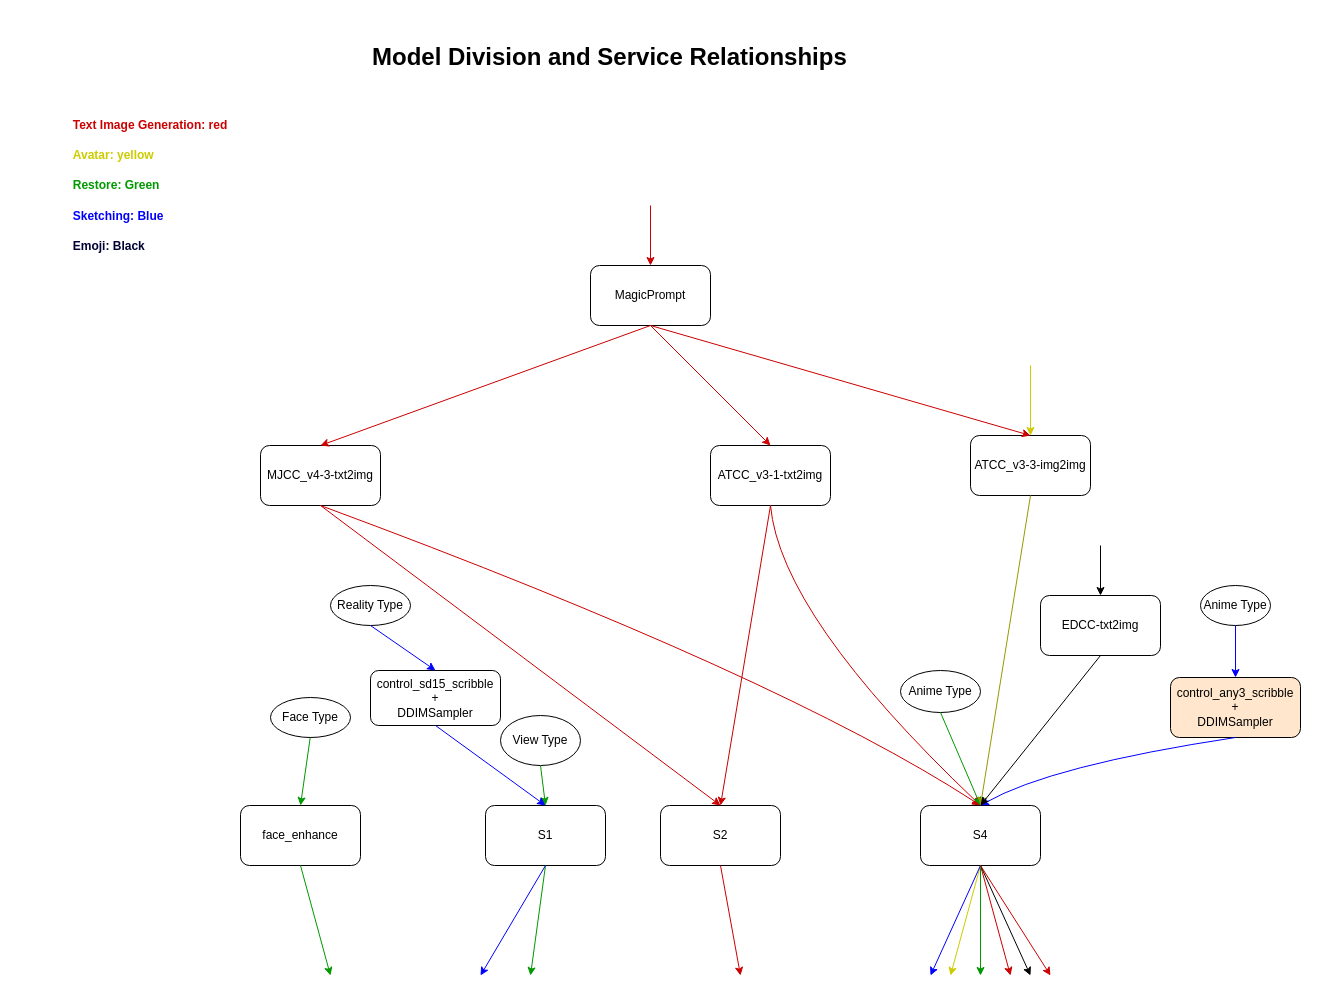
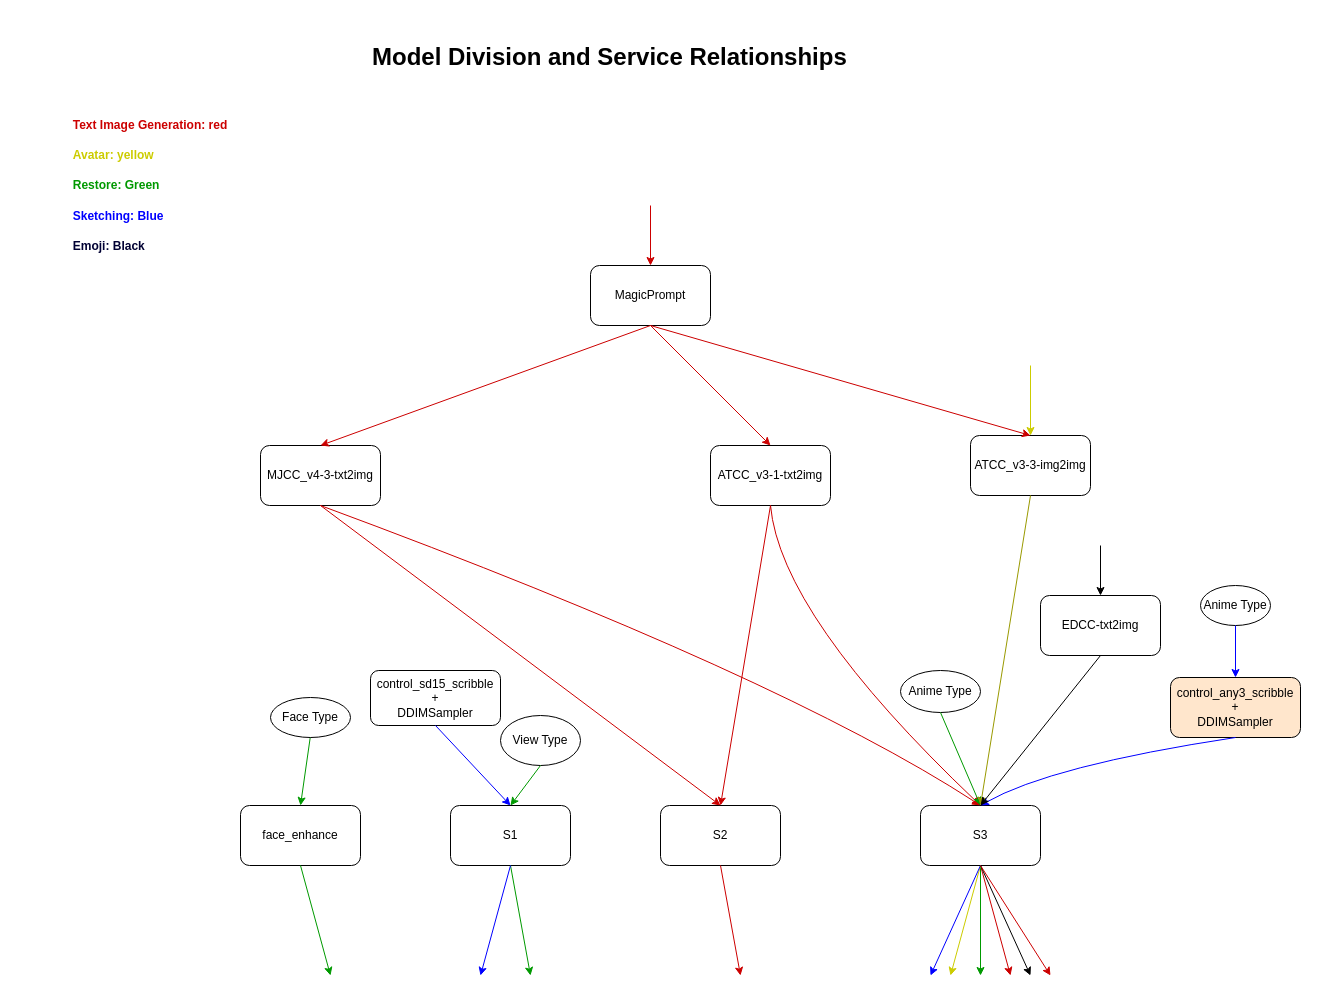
  <mxCell id="0" />
  <mxCell id="1" parent="0" />
  <mxCell id="2" value="MagicPrompt" style="rounded=1;whiteSpace=wrap;html=1;" vertex="1" parent="1"><mxGeometry x="590" y="265" width="120" height="60" as="geometry" /></mxCell>
  <mxCell id="3" value="MJCC_v4-3-txt2img" style="rounded=1;whiteSpace=wrap;html=1;" vertex="1" parent="1"><mxGeometry x="260" y="445" width="120" height="60" as="geometry" /></mxCell>
  <mxCell id="4" value="ATCC_v3-1-txt2img" style="rounded=1;whiteSpace=wrap;html=1;" vertex="1" parent="1"><mxGeometry x="710" y="445" width="120" height="60" as="geometry" /></mxCell>
  <mxCell id="5" value="ATCC_v3-3-img2img" style="rounded=1;whiteSpace=wrap;html=1;" vertex="1" parent="1"><mxGeometry x="970" y="435" width="120" height="60" as="geometry" /></mxCell>
  <mxCell id="6" value="face_enhance" style="rounded=1;whiteSpace=wrap;html=1;" vertex="1" parent="1"><mxGeometry x="240" y="805" width="120" height="60" as="geometry" /></mxCell>
- <mxCell id="7" value="S1" style="rounded=1;whiteSpace=wrap;html=1;" vertex="1" parent="1"><mxGeometry x="485" y="805" width="120" height="60" as="geometry" /></mxCell>
+ <mxCell id="7" value="S1" style="rounded=1;whiteSpace=wrap;html=1;" vertex="1" parent="1"><mxGeometry x="450" y="805" width="120" height="60" as="geometry" /></mxCell>
  <mxCell id="8" value="S2" style="rounded=1;whiteSpace=wrap;html=1;" vertex="1" parent="1"><mxGeometry x="660" y="805" width="120" height="60" as="geometry" /></mxCell>
- <mxCell id="9" value="S4" style="rounded=1;whiteSpace=wrap;html=1;" vertex="1" parent="1"><mxGeometry x="920" y="805" width="120" height="60" as="geometry" /></mxCell>
+ <mxCell id="9" value="S3" style="rounded=1;whiteSpace=wrap;html=1;" vertex="1" parent="1"><mxGeometry x="920" y="805" width="120" height="60" as="geometry" /></mxCell>
  <mxCell id="10" value="&lt;div&gt;control_sd15_scribble&lt;/div&gt;&lt;div&gt;+&lt;/div&gt;&lt;div&gt;DDIMSampler&lt;br&gt;&lt;/div&gt;" style="rounded=1;whiteSpace=wrap;html=1;" vertex="1" parent="1"><mxGeometry x="370" y="670" width="130" height="55" as="geometry" /></mxCell>
  <mxCell id="11" value="EDCC-txt2img" style="rounded=1;whiteSpace=wrap;html=1;" vertex="1" parent="1"><mxGeometry x="1040" y="595" width="120" height="60" as="geometry" /></mxCell>
  <mxCell id="12" value="&lt;div&gt;control_any3_scribble&lt;/div&gt;&lt;div&gt;+&lt;/div&gt;&lt;div&gt;DDIMSampler&lt;br&gt;&lt;/div&gt;" style="rounded=1;whiteSpace=wrap;html=1;fillColor=#ffe6cc;" vertex="1" parent="1"><mxGeometry x="1170" y="677" width="130" height="60" as="geometry" /></mxCell>
  <mxCell id="13" value="" style="endArrow=classic;html=1;rounded=0;entryX=0.5;entryY=0;entryDx=0;entryDy=0;fillColor=#CC0000;strokeColor=#CC0000;" edge="1" parent="1" target="2"><mxGeometry width="50" height="50" relative="1" as="geometry"><mxPoint x="650" y="205" as="sourcePoint" /><mxPoint x="580" y="215" as="targetPoint" /><Array as="points" /></mxGeometry></mxCell>
  <mxCell id="14" value="" style="endArrow=classic;html=1;rounded=0;exitX=0.5;exitY=1;exitDx=0;exitDy=0;entryX=0.5;entryY=0;entryDx=0;entryDy=0;strokeColor=#CC0000;" edge="1" parent="1" source="2" target="3"><mxGeometry width="50" height="50" relative="1" as="geometry"><mxPoint x="650" y="365" as="sourcePoint" /><mxPoint x="690" y="505" as="targetPoint" /></mxGeometry></mxCell>
  <mxCell id="15" value="" style="endArrow=classic;html=1;rounded=0;entryX=0.5;entryY=0;entryDx=0;entryDy=0;strokeColor=#CC0000;" edge="1" parent="1" target="4"><mxGeometry width="50" height="50" relative="1" as="geometry"><mxPoint x="650" y="325" as="sourcePoint" /><mxPoint x="690" y="475" as="targetPoint" /></mxGeometry></mxCell>
  <mxCell id="16" value="" style="endArrow=classic;html=1;rounded=0;exitX=0.5;exitY=1;exitDx=0;exitDy=0;entryX=0.5;entryY=0;entryDx=0;entryDy=0;strokeColor=#CC0000;" edge="1" parent="1" source="2" target="5"><mxGeometry width="50" height="50" relative="1" as="geometry"><mxPoint x="640" y="525" as="sourcePoint" /><mxPoint x="690" y="475" as="targetPoint" /></mxGeometry></mxCell>
  <mxCell id="17" value="" style="endArrow=classic;html=1;rounded=0;exitX=0.5;exitY=1;exitDx=0;exitDy=0;entryX=0.5;entryY=0;entryDx=0;entryDy=0;strokeColor=#CC0000;" edge="1" parent="1" source="4" target="8"><mxGeometry width="50" height="50" relative="1" as="geometry"><mxPoint x="650" y="685" as="sourcePoint" /><mxPoint x="700" y="635" as="targetPoint" /></mxGeometry></mxCell>
  <mxCell id="18" value="" style="curved=1;endArrow=classic;html=1;rounded=0;entryX=0.5;entryY=0;entryDx=0;entryDy=0;exitX=0.5;exitY=1;exitDx=0;exitDy=0;strokeColor=#CC0000;" edge="1" parent="1" source="4" target="9"><mxGeometry width="50" height="50" relative="1" as="geometry"><mxPoint x="640" y="685" as="sourcePoint" /><mxPoint x="700" y="635" as="targetPoint" /><Array as="points"><mxPoint x="780" y="615" /></Array></mxGeometry></mxCell>
  <mxCell id="19" value="" style="curved=1;endArrow=classic;html=1;rounded=0;entryX=0.5;entryY=0;entryDx=0;entryDy=0;strokeColor=#CC0000;" edge="1" parent="1" target="9"><mxGeometry width="50" height="50" relative="1" as="geometry"><mxPoint x="320" y="505" as="sourcePoint" /><mxPoint x="930" y="635" as="targetPoint" /><Array as="points"><mxPoint x="780" y="675" /></Array></mxGeometry></mxCell>
  <mxCell id="20" value="" style="endArrow=classic;html=1;rounded=0;exitX=0.5;exitY=1;exitDx=0;exitDy=0;strokeColor=#CC0000;" edge="1" parent="1" source="8"><mxGeometry width="50" height="50" relative="1" as="geometry"><mxPoint x="880" y="685" as="sourcePoint" /><mxPoint x="740" y="975" as="targetPoint" /></mxGeometry></mxCell>
  <mxCell id="21" value="" style="endArrow=classic;html=1;rounded=0;exitX=0.5;exitY=1;exitDx=0;exitDy=0;strokeColor=#CC0000;" edge="1" parent="1" source="9"><mxGeometry width="50" height="50" relative="1" as="geometry"><mxPoint x="880" y="685" as="sourcePoint" /><mxPoint x="1010" y="975" as="targetPoint" /></mxGeometry></mxCell>
  <mxCell id="22" value="" style="endArrow=classic;html=1;rounded=0;entryX=0.5;entryY=0;entryDx=0;entryDy=0;strokeColor=#009900;" edge="1" parent="1" target="6"><mxGeometry width="50" height="50" relative="1" as="geometry"><mxPoint x="310" y="735" as="sourcePoint" /><mxPoint x="930" y="515" as="targetPoint" /></mxGeometry></mxCell>
  <mxCell id="23" value="" style="endArrow=classic;html=1;rounded=0;exitX=0.5;exitY=1;exitDx=0;exitDy=0;strokeColor=#009900;" edge="1" parent="1" source="6"><mxGeometry width="50" height="50" relative="1" as="geometry"><mxPoint x="520" y="655" as="sourcePoint" /><mxPoint x="330" y="975" as="targetPoint" /></mxGeometry></mxCell>
  <mxCell id="24" value="Face Type" style="ellipse;whiteSpace=wrap;html=1;" vertex="1" parent="1"><mxGeometry y="697" width="80" height="40" as="geometry" x="270" /></mxCell>
  <mxCell id="25" value="View Type" style="ellipse;whiteSpace=wrap;html=1;" vertex="1" parent="1"><mxGeometry x="500" y="715" width="80" height="50" as="geometry" /></mxCell>
  <mxCell id="26" value="" style="endArrow=classic;html=1;rounded=0;exitX=0.5;exitY=1;exitDx=0;exitDy=0;entryX=0.5;entryY=0;entryDx=0;entryDy=0;strokeColor=#009900;" edge="1" parent="1" source="25" target="7"><mxGeometry width="50" height="50" relative="1" as="geometry"><mxPoint x="520" y="655" as="sourcePoint" /><mxPoint x="570" y="605" as="targetPoint" /></mxGeometry></mxCell>
  <mxCell id="27" value="" style="endArrow=classic;html=1;rounded=0;exitX=0.5;exitY=1;exitDx=0;exitDy=0;strokeColor=#009900;" edge="1" parent="1" source="7"><mxGeometry width="50" height="50" relative="1" as="geometry"><mxPoint x="520" y="655" as="sourcePoint" /><mxPoint x="530" y="975" as="targetPoint" /></mxGeometry></mxCell>
  <mxCell id="28" value="Anime Type" style="ellipse;whiteSpace=wrap;html=1;" vertex="1" parent="1"><mxGeometry x="900" y="670" width="80" height="42" as="geometry" /></mxCell>
  <mxCell id="29" value="" style="endArrow=classic;html=1;rounded=0;exitX=0.5;exitY=1;exitDx=0;exitDy=0;entryX=0.5;entryY=0;entryDx=0;entryDy=0;strokeColor=#009900;" edge="1" parent="1" source="28" target="9"><mxGeometry width="50" height="50" relative="1" as="geometry"><mxPoint x="520" y="655" as="sourcePoint" /><mxPoint x="570" y="605" as="targetPoint" /></mxGeometry></mxCell>
  <mxCell id="30" value="" style="endArrow=classic;html=1;rounded=0;exitX=0.5;exitY=1;exitDx=0;exitDy=0;strokeColor=#009900;" edge="1" parent="1" source="9"><mxGeometry width="50" height="50" relative="1" as="geometry"><mxPoint x="520" y="655" as="sourcePoint" /><mxPoint x="980" y="975" as="targetPoint" /></mxGeometry></mxCell>
  <mxCell id="31" value="" style="endArrow=classic;html=1;rounded=0;entryX=0.5;entryY=0;entryDx=0;entryDy=0;strokeColor=#CCCC00;" edge="1" parent="1" target="5"><mxGeometry width="50" height="50" relative="1" as="geometry"><mxPoint x="1030" y="365" as="sourcePoint" /><mxPoint x="570" y="605" as="targetPoint" /></mxGeometry></mxCell>
  <mxCell id="32" value="" style="endArrow=classic;html=1;rounded=0;exitX=0.5;exitY=1;exitDx=0;exitDy=0;strokeColor=#999900;" edge="1" parent="1" source="5"><mxGeometry width="50" height="50" relative="1" as="geometry"><mxPoint x="520" y="655" as="sourcePoint" /><mxPoint x="980" y="805" as="targetPoint" /></mxGeometry></mxCell>
  <mxCell id="33" value="" style="endArrow=classic;html=1;rounded=0;exitX=0.5;exitY=1;exitDx=0;exitDy=0;strokeColor=#CCCC00;" edge="1" parent="1" source="9"><mxGeometry width="50" height="50" relative="1" as="geometry"><mxPoint x="520" y="655" as="sourcePoint" /><mxPoint x="950" y="975" as="targetPoint" /></mxGeometry></mxCell>
- <mxCell id="34" value="Reality Type" style="ellipse;whiteSpace=wrap;html=1;" vertex="1" parent="1"><mxGeometry x="330" y="585" width="80" height="40" as="geometry" /></mxCell>
- <mxCell id="35" value="" style="endArrow=classic;html=1;rounded=0;exitX=0.5;exitY=1;exitDx=0;exitDy=0;entryX=0.5;entryY=0;entryDx=0;entryDy=0;strokeColor=#0000FF;" edge="1" parent="1" source="34" target="10"><mxGeometry width="50" height="50" relative="1" as="geometry"><mxPoint x="520" y="655" as="sourcePoint" /><mxPoint x="570" y="605" as="targetPoint" /></mxGeometry></mxCell>
  <mxCell id="36" value="" style="endArrow=classic;html=1;rounded=0;exitX=0.5;exitY=1;exitDx=0;exitDy=0;entryX=0.5;entryY=0;entryDx=0;entryDy=0;strokeColor=#0000FF;" edge="1" parent="1" source="10" target="7"><mxGeometry width="50" height="50" relative="1" as="geometry"><mxPoint x="520" y="655" as="sourcePoint" /><mxPoint x="570" y="605" as="targetPoint" /></mxGeometry></mxCell>
  <mxCell id="37" value="" style="endArrow=classic;html=1;rounded=0;exitX=0.5;exitY=1;exitDx=0;exitDy=0;strokeColor=#0000FF;" edge="1" parent="1" source="7"><mxGeometry width="50" height="50" relative="1" as="geometry"><mxPoint x="520" y="655" as="sourcePoint" /><mxPoint x="480" y="975" as="targetPoint" /></mxGeometry></mxCell>
  <mxCell id="38" value="Anime Type" style="ellipse;whiteSpace=wrap;html=1;" vertex="1" parent="1"><mxGeometry x="1200" y="585" width="70" height="40" as="geometry" /></mxCell>
  <mxCell id="39" value="" style="endArrow=classic;html=1;rounded=0;exitX=0.5;exitY=1;exitDx=0;exitDy=0;entryX=0.5;entryY=0;entryDx=0;entryDy=0;strokeColor=#0000FF;" edge="1" parent="1" source="38" target="12"><mxGeometry width="50" height="50" relative="1" as="geometry"><mxPoint x="800" y="655" as="sourcePoint" /><mxPoint x="850" y="605" as="targetPoint" /></mxGeometry></mxCell>
  <mxCell id="40" value="" style="curved=1;endArrow=classic;html=1;rounded=0;exitX=0.5;exitY=1;exitDx=0;exitDy=0;entryX=0.5;entryY=0;entryDx=0;entryDy=0;strokeColor=#0000FF;" edge="1" parent="1" source="12" target="9"><mxGeometry width="50" height="50" relative="1" as="geometry"><mxPoint x="800" y="655" as="sourcePoint" /><mxPoint x="850" y="605" as="targetPoint" /><Array as="points"><mxPoint x="1050" y="765" /></Array></mxGeometry></mxCell>
  <mxCell id="41" value="" style="endArrow=classic;html=1;rounded=0;exitX=0.5;exitY=1;exitDx=0;exitDy=0;strokeColor=#0000FF;" edge="1" parent="1" source="9"><mxGeometry width="50" height="50" relative="1" as="geometry"><mxPoint x="800" y="655" as="sourcePoint" /><mxPoint x="930" y="975" as="targetPoint" /></mxGeometry></mxCell>
  <mxCell id="42" value="" style="endArrow=classic;html=1;rounded=0;entryX=0.5;entryY=0;entryDx=0;entryDy=0;" edge="1" parent="1" target="11"><mxGeometry width="50" height="50" relative="1" as="geometry"><mxPoint x="1100" y="545" as="sourcePoint" /><mxPoint x="850" y="605" as="targetPoint" /></mxGeometry></mxCell>
  <mxCell id="43" value="" style="endArrow=classic;html=1;rounded=0;exitX=0.5;exitY=1;exitDx=0;exitDy=0;" edge="1" parent="1" source="11"><mxGeometry width="50" height="50" relative="1" as="geometry"><mxPoint x="800" y="655" as="sourcePoint" /><mxPoint x="980" y="805" as="targetPoint" /></mxGeometry></mxCell>
  <mxCell id="44" value="" style="endArrow=classic;html=1;rounded=0;exitX=0.5;exitY=1;exitDx=0;exitDy=0;" edge="1" parent="1" source="9"><mxGeometry width="50" height="50" relative="1" as="geometry"><mxPoint x="800" y="655" as="sourcePoint" /><mxPoint x="1030" y="975" as="targetPoint" /></mxGeometry></mxCell>
  <mxCell id="45" value="" style="endArrow=classic;html=1;rounded=0;exitX=0.5;exitY=1;exitDx=0;exitDy=0;entryX=0.5;entryY=0;entryDx=0;entryDy=0;strokeColor=#CC0000;" edge="1" parent="1" source="3" target="8"><mxGeometry width="50" height="50" relative="1" as="geometry"><mxPoint x="800" y="655" as="sourcePoint" /><mxPoint x="850" y="605" as="targetPoint" /></mxGeometry></mxCell>
  <mxCell id="46" value="" style="endArrow=classic;html=1;rounded=0;exitX=0.5;exitY=1;exitDx=0;exitDy=0;strokeColor=#CC0000;" edge="1" parent="1" source="9"><mxGeometry width="50" height="50" relative="1" as="geometry"><mxPoint x="800" y="745" as="sourcePoint" /><mxPoint x="1050" y="975" as="targetPoint" /></mxGeometry></mxCell>
  <mxCell id="47" value="&lt;h4&gt;Text Image Generation: red&lt;/h4&gt;&lt;div align=&quot;left&quot;&gt;&lt;h4&gt;&lt;font color=&quot;#cccc00&quot;&gt;Avatar: yellow&lt;/font&gt;&lt;/h4&gt;&lt;/div&gt;&lt;div align=&quot;left&quot;&gt;&lt;h4&gt;&lt;font color=&quot;#009900&quot;&gt;Restore: Green&lt;br&gt;&lt;/font&gt;&lt;/h4&gt;&lt;/div&gt;&lt;div align=&quot;left&quot;&gt;&lt;h4&gt;&lt;font color=&quot;#0000ff&quot;&gt;Sketching: Blue&lt;br&gt;&lt;/font&gt;&lt;/h4&gt;&lt;/div&gt;&lt;div align=&quot;left&quot;&gt;&lt;h4&gt;&lt;font color=&quot;#000033&quot;&gt;Emoji: Black&lt;br&gt;&lt;/font&gt;&lt;/h4&gt;&lt;/div&gt;" style="text;align=center;html=1;verticalAlign=middle;whiteSpace=wrap;rounded=0;fontColor=#CC0000;" vertex="1" parent="1"><mxGeometry x="20" y="175" width="260" height="20" as="geometry" /></mxCell>
  <mxCell id="48" value="&lt;h1&gt;Model Division and Service Relationships&lt;/h1&gt;" style="text;whiteSpace=wrap;html=1;" vertex="1" parent="1"><mxGeometry x="370" y="20" width="525" height="175" as="geometry" /></mxCell>
